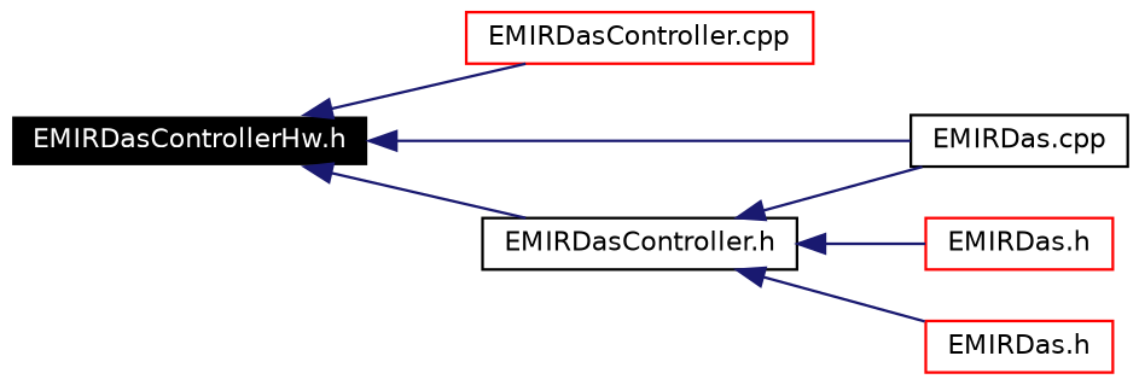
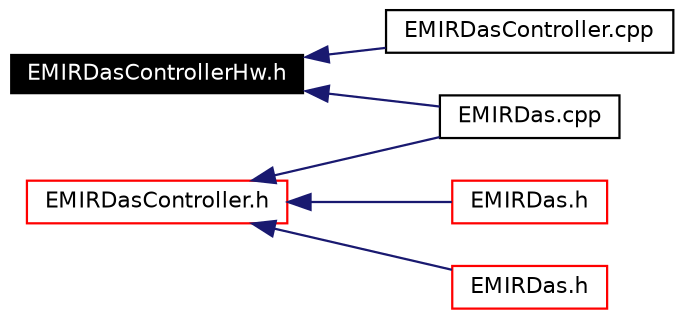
  digraph {
    rankdir=LR
    node [color=black fillcolor=white fontname=Helvetica fontsize=10 shape=record style=filled]
    edge [color=midnightblue dir=back fontname=Helvetica fontsize=10 labelfontname=Helvetica labelfontsize=10 style=solid]
    n1 [color=white fillcolor=black fontcolor=white height=0.2 label="EMIRDasControllerHw.h" width=0.4]
-   n2 [color=red height=0.2 label="EMIRDasController.cpp" width=0.4]
-   n3 [height=0.2 label="EMIRDasController.h" width=0.4]
+   n2 [height=0.2 label="EMIRDasController.cpp" width=0.4]
+   n3 [color=red height=0.2 label="EMIRDasController.h" width=0.4]
    n4 [height=0.2 label="EMIRDas.cpp" width=0.4]
    n5 [color=red height=0.2 label="EMIRDas.h" width=0.4]
    n6 [color=red height=0.2 label="EMIRDas.h" width=0.4]
    n1 -> n2
-   n1 -> n3
    n1 -> n4
    n3 -> n4
    n3 -> n5
    n3 -> n6
  }
